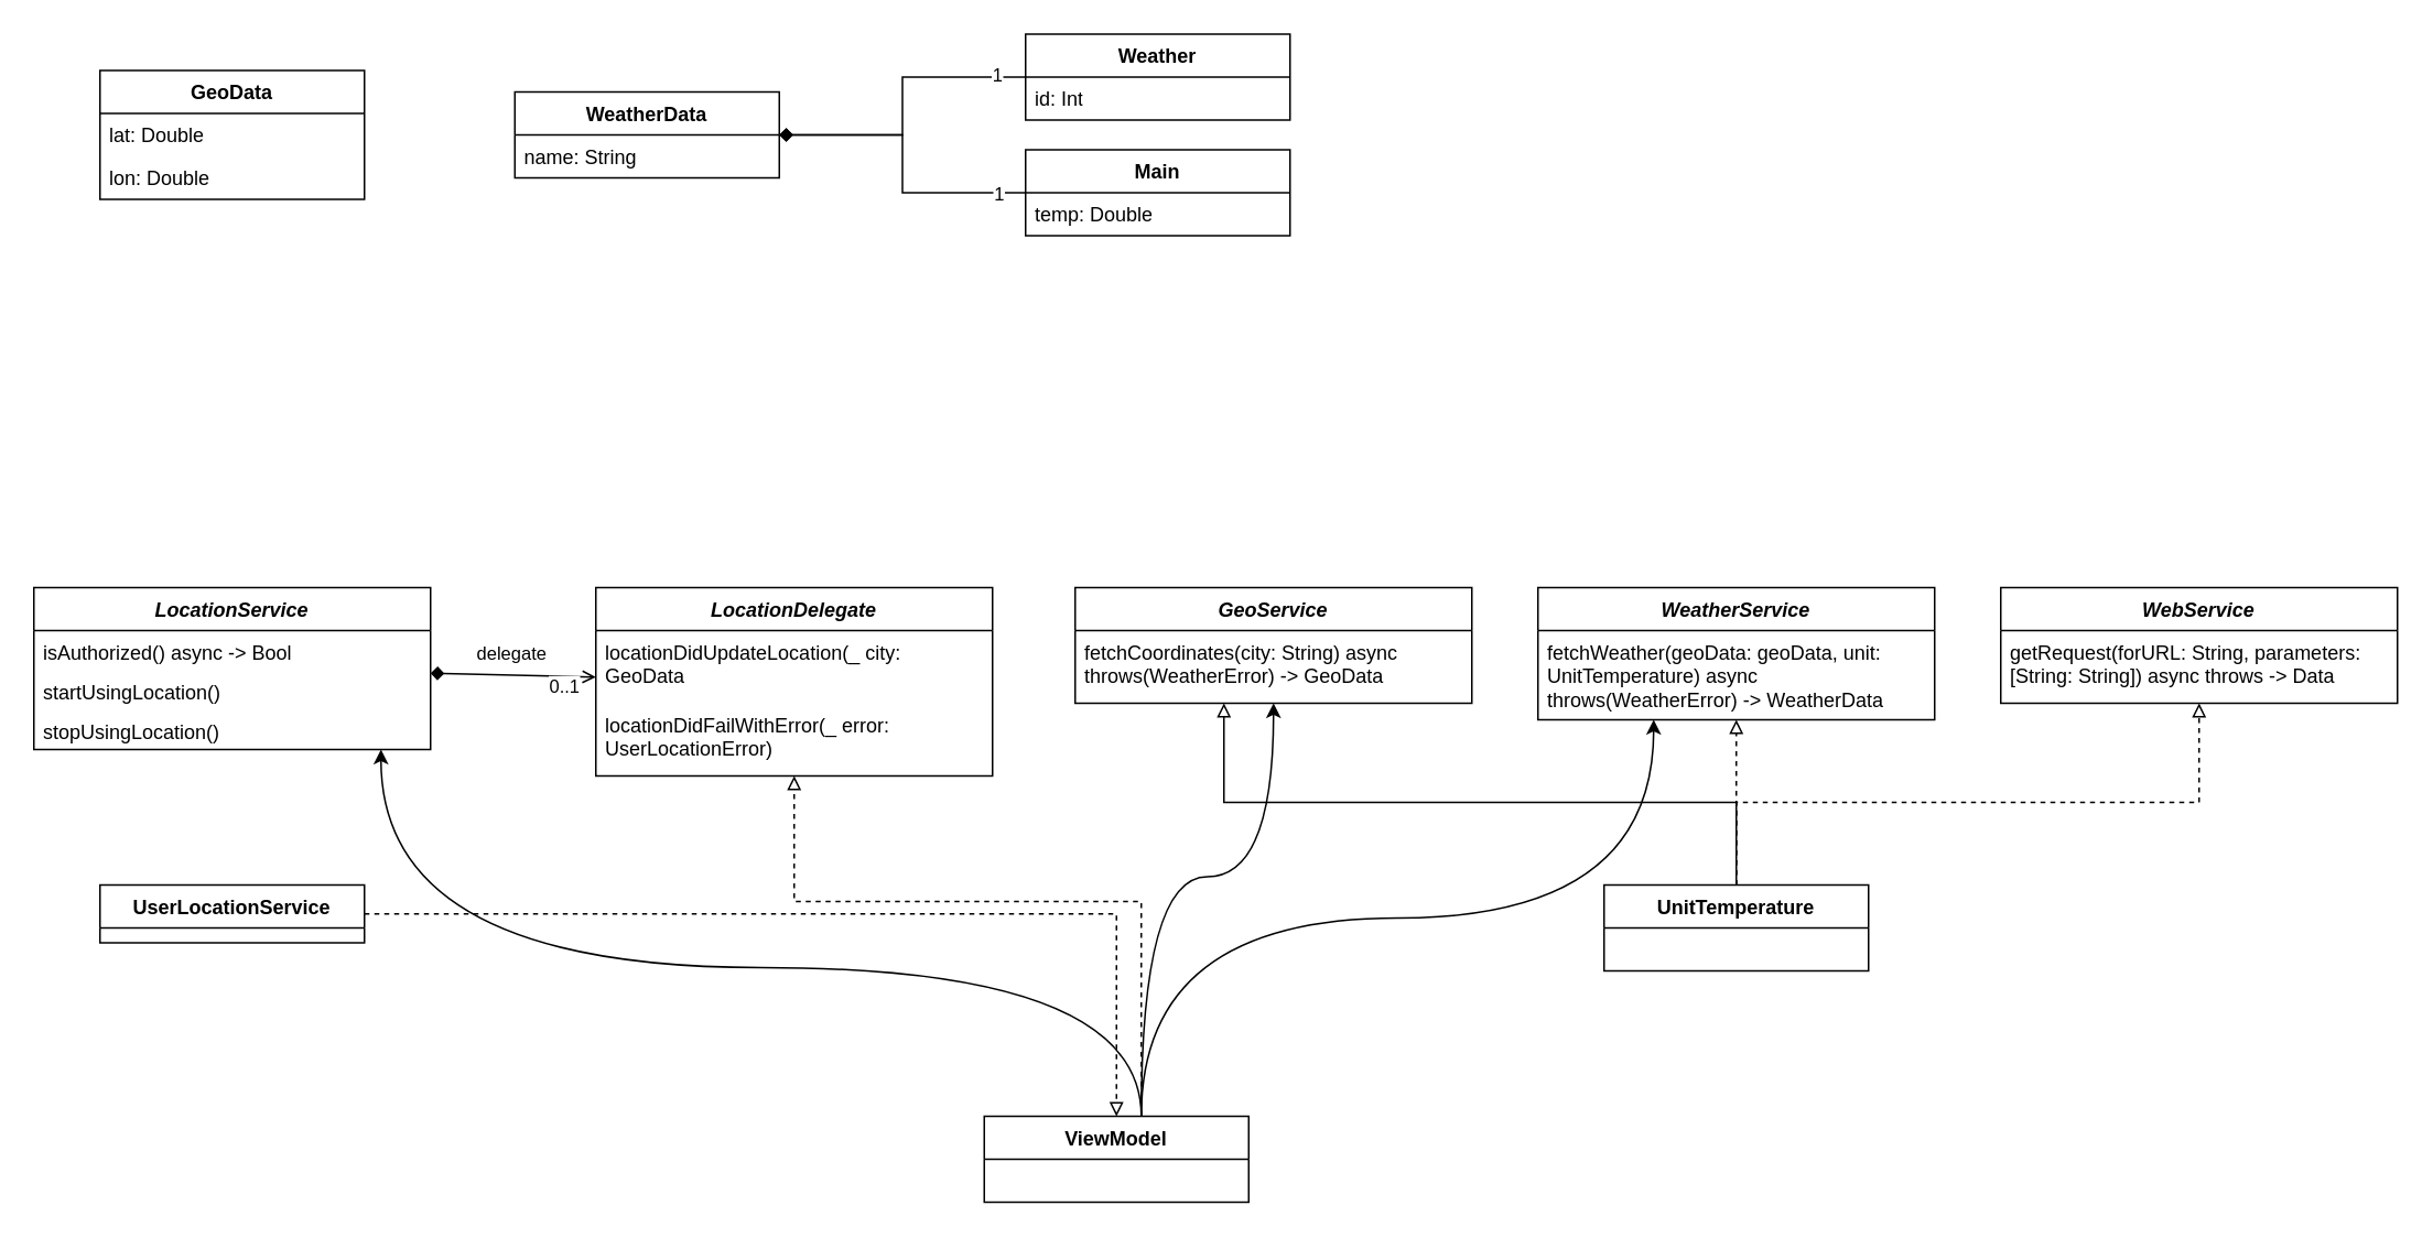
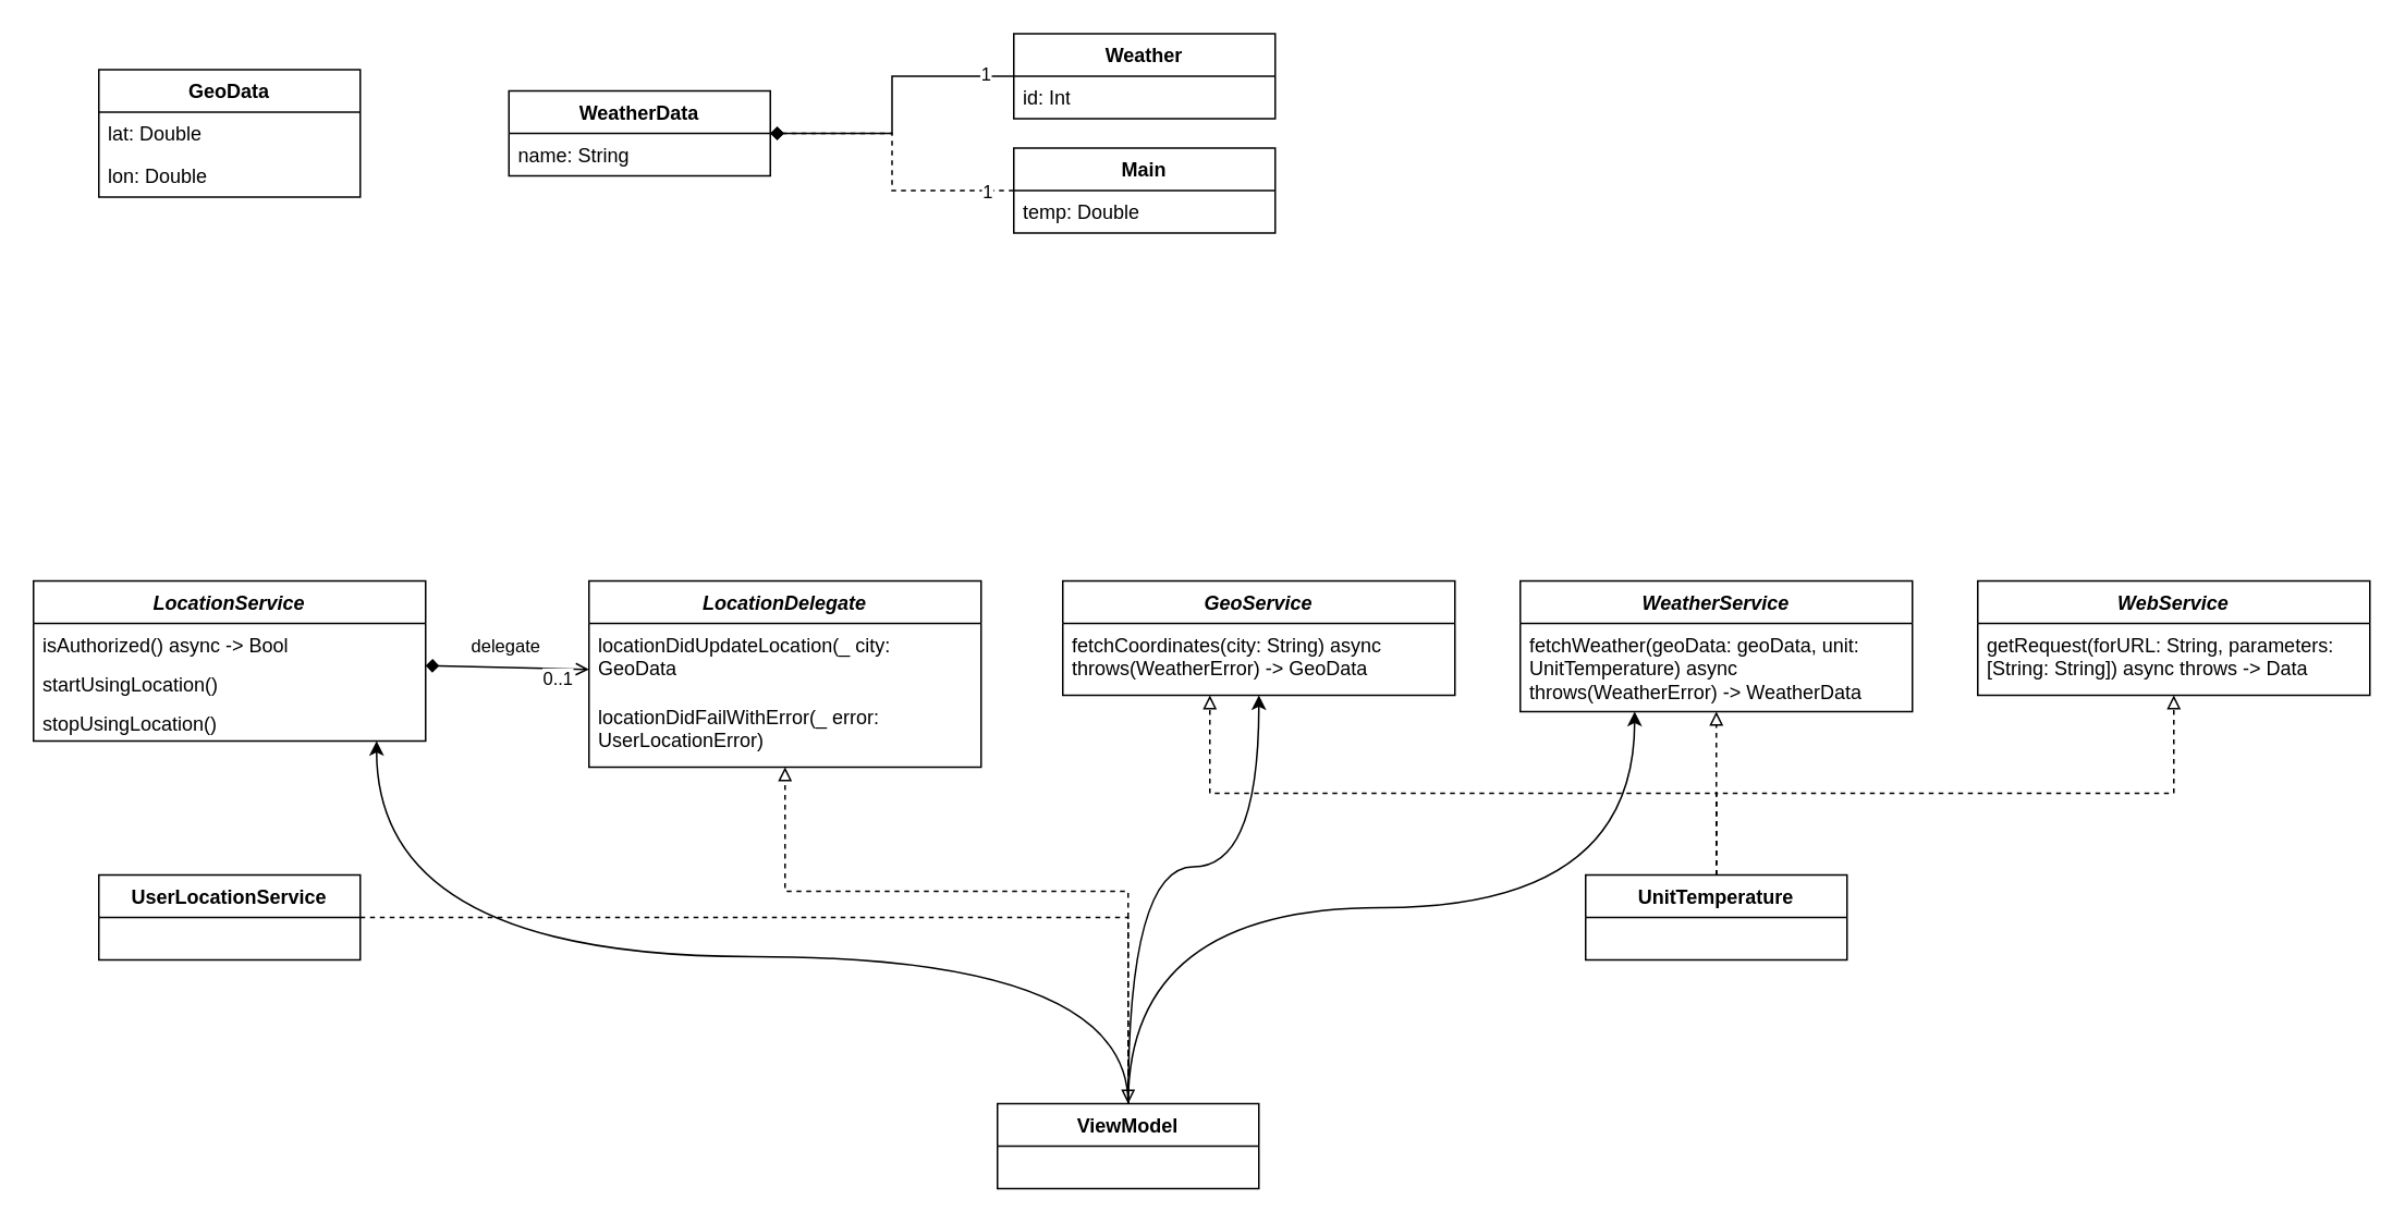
  <mxCell id="0" />
  <mxCell id="1" parent="0" />
  <mxCell id="2" value="&lt;i&gt;GeoService&lt;/i&gt;" style="swimlane;fontStyle=1;align=center;verticalAlign=top;childLayout=stackLayout;horizontal=1;startSize=26;horizontalStack=0;resizeParent=1;resizeParentMax=0;resizeLast=0;collapsible=1;marginBottom=0;whiteSpace=wrap;html=1;" parent="1" vertex="1"><mxGeometry x="650" y="355" width="240" height="70" as="geometry" /></mxCell>
  <mxCell id="3" value="fetchCoordinates(city: String)&amp;nbsp;async throws(WeatherError)&lt;span style=&quot;background-color: transparent; color: light-dark(rgb(0, 0, 0), rgb(255, 255, 255));&quot;&gt;&amp;nbsp;-&amp;gt; GeoData&lt;/span&gt;" style="text;strokeColor=none;fillColor=none;align=left;verticalAlign=top;spacingLeft=4;spacingRight=4;overflow=hidden;rotatable=0;points=[[0,0.5],[1,0.5]];portConstraint=eastwest;whiteSpace=wrap;html=1;" parent="2" vertex="1"><mxGeometry y="26" width="240" height="44" as="geometry" /></mxCell>
  <mxCell id="4" value="&lt;i&gt;WeatherService&lt;/i&gt;" style="swimlane;fontStyle=1;align=center;verticalAlign=top;childLayout=stackLayout;horizontal=1;startSize=26;horizontalStack=0;resizeParent=1;resizeParentMax=0;resizeLast=0;collapsible=1;marginBottom=0;whiteSpace=wrap;html=1;" parent="1" vertex="1"><mxGeometry x="930" y="355" width="240" height="80" as="geometry" /></mxCell>
  <mxCell id="5" value="fetchWeather(geoData: geoData, unit: UnitTemperature)&amp;nbsp;async throws(WeatherError) -&amp;gt; WeatherData" style="text;strokeColor=none;fillColor=none;align=left;verticalAlign=top;spacingLeft=4;spacingRight=4;overflow=hidden;rotatable=0;points=[[0,0.5],[1,0.5]];portConstraint=eastwest;whiteSpace=wrap;html=1;" parent="4" vertex="1"><mxGeometry y="26" width="240" height="54" as="geometry" /></mxCell>
  <mxCell id="6" value="&lt;i&gt;WebService&lt;/i&gt;" style="swimlane;fontStyle=1;align=center;verticalAlign=top;childLayout=stackLayout;horizontal=1;startSize=26;horizontalStack=0;resizeParent=1;resizeParentMax=0;resizeLast=0;collapsible=1;marginBottom=0;whiteSpace=wrap;html=1;" parent="1" vertex="1"><mxGeometry x="1210" y="355" width="240" height="70" as="geometry" /></mxCell>
  <mxCell id="7" value="getRequest(forURL: String, parameters: [String: String]) async throws -&amp;gt; Data" style="text;strokeColor=none;fillColor=none;align=left;verticalAlign=top;spacingLeft=4;spacingRight=4;overflow=hidden;rotatable=0;points=[[0,0.5],[1,0.5]];portConstraint=eastwest;whiteSpace=wrap;html=1;" parent="6" vertex="1"><mxGeometry y="26" width="240" height="44" as="geometry" /></mxCell>
- <mxCell id="8" style="edgeStyle=orthogonalEdgeStyle;rounded=0;orthogonalLoop=1;jettySize=auto;html=1;dashed=0;endArrow=block;endFill=0;" parent="1" source="11" target="2" edge="1"><mxGeometry relative="1" as="geometry"><Array as="points"><mxPoint x="1050" y="485" /><mxPoint x="740" y="485" /></Array></mxGeometry></mxCell>
+ <mxCell id="8" style="edgeStyle=orthogonalEdgeStyle;rounded=0;orthogonalLoop=1;jettySize=auto;html=1;dashed=1;endArrow=block;endFill=0;" parent="1" source="11" target="2" edge="1"><mxGeometry relative="1" as="geometry"><Array as="points"><mxPoint x="1050" y="485" /><mxPoint x="740" y="485" /></Array></mxGeometry></mxCell>
  <mxCell id="9" style="edgeStyle=orthogonalEdgeStyle;rounded=0;orthogonalLoop=1;jettySize=auto;html=1;endArrow=block;endFill=0;dashed=1;" parent="1" source="11" target="4" edge="1"><mxGeometry relative="1" as="geometry" /></mxCell>
  <mxCell id="10" style="edgeStyle=orthogonalEdgeStyle;rounded=0;orthogonalLoop=1;jettySize=auto;html=1;dashed=1;endArrow=block;endFill=0;" parent="1" source="11" target="6" edge="1"><mxGeometry relative="1" as="geometry"><Array as="points"><mxPoint x="1050" y="485" /><mxPoint x="1330" y="485" /></Array></mxGeometry></mxCell>
  <mxCell id="11" value="UnitTemperature" style="swimlane;fontStyle=1;align=center;verticalAlign=top;childLayout=stackLayout;horizontal=1;startSize=26;horizontalStack=0;resizeParent=1;resizeParentMax=0;resizeLast=0;collapsible=1;marginBottom=0;whiteSpace=wrap;html=1;" parent="1" vertex="1"><mxGeometry x="970" y="535" width="160" height="52" as="geometry" /></mxCell>
  <mxCell id="12" style="rounded=0;orthogonalLoop=1;jettySize=auto;html=1;endArrow=open;endFill=0;startArrow=diamond;startFill=1;" edge="1" parent="1" source="15" target="19"><mxGeometry relative="1" as="geometry" /></mxCell>
  <mxCell id="13" value="delegate" style="edgeLabel;html=1;align=center;verticalAlign=middle;resizable=0;points=[];" vertex="1" connectable="0" parent="12"><mxGeometry x="-0.034" y="2" relative="1" as="geometry"><mxPoint y="-11" as="offset" /></mxGeometry></mxCell>
  <mxCell id="14" value="0..1" style="edgeLabel;html=1;align=center;verticalAlign=middle;resizable=0;points=[];" vertex="1" connectable="0" parent="12"><mxGeometry x="0.821" y="2" relative="1" as="geometry"><mxPoint x="-11" y="8" as="offset" /></mxGeometry></mxCell>
  <mxCell id="15" value="&lt;i&gt;LocationService&lt;/i&gt;" style="swimlane;fontStyle=1;align=center;verticalAlign=top;childLayout=stackLayout;horizontal=1;startSize=26;horizontalStack=0;resizeParent=1;resizeParentMax=0;resizeLast=0;collapsible=1;marginBottom=0;whiteSpace=wrap;html=1;" vertex="1" parent="1"><mxGeometry x="20" y="355" width="240" height="98" as="geometry" /></mxCell>
  <mxCell id="16" value="isAuthorized() async -&amp;gt; Bool" style="text;strokeColor=none;fillColor=none;align=left;verticalAlign=top;spacingLeft=4;spacingRight=4;overflow=hidden;rotatable=0;points=[[0,0.5],[1,0.5]];portConstraint=eastwest;whiteSpace=wrap;html=1;" vertex="1" parent="15"><mxGeometry y="26" width="240" height="24" as="geometry" /></mxCell>
  <mxCell id="17" value="startUsingLocation()" style="text;strokeColor=none;fillColor=none;align=left;verticalAlign=top;spacingLeft=4;spacingRight=4;overflow=hidden;rotatable=0;points=[[0,0.5],[1,0.5]];portConstraint=eastwest;whiteSpace=wrap;html=1;" vertex="1" parent="15"><mxGeometry y="50" width="240" height="24" as="geometry" /></mxCell>
  <mxCell id="18" value="stopUsingLocation()" style="text;strokeColor=none;fillColor=none;align=left;verticalAlign=top;spacingLeft=4;spacingRight=4;overflow=hidden;rotatable=0;points=[[0,0.5],[1,0.5]];portConstraint=eastwest;whiteSpace=wrap;html=1;" vertex="1" parent="15"><mxGeometry y="74" width="240" height="24" as="geometry" /></mxCell>
  <mxCell id="19" value="&lt;i&gt;LocationDelegate&lt;/i&gt;" style="swimlane;fontStyle=1;align=center;verticalAlign=top;childLayout=stackLayout;horizontal=1;startSize=26;horizontalStack=0;resizeParent=1;resizeParentMax=0;resizeLast=0;collapsible=1;marginBottom=0;whiteSpace=wrap;html=1;" vertex="1" parent="1"><mxGeometry x="360" y="355" width="240" height="114" as="geometry" /></mxCell>
  <mxCell id="20" value="locationDidUpdateLocation(_ city: GeoData" style="text;strokeColor=none;fillColor=none;align=left;verticalAlign=top;spacingLeft=4;spacingRight=4;overflow=hidden;rotatable=0;points=[[0,0.5],[1,0.5]];portConstraint=eastwest;whiteSpace=wrap;html=1;" vertex="1" parent="19"><mxGeometry y="26" width="240" height="44" as="geometry" /></mxCell>
  <mxCell id="21" value="locationDidFailWithError(_ error: UserLocationError)" style="text;strokeColor=none;fillColor=none;align=left;verticalAlign=top;spacingLeft=4;spacingRight=4;overflow=hidden;rotatable=0;points=[[0,0.5],[1,0.5]];portConstraint=eastwest;whiteSpace=wrap;html=1;" vertex="1" parent="19"><mxGeometry y="70" width="240" height="44" as="geometry" /></mxCell>
  <mxCell id="22" style="edgeStyle=orthogonalEdgeStyle;rounded=0;orthogonalLoop=1;jettySize=auto;html=1;dashed=1;endArrow=block;endFill=0;" edge="1" parent="1" source="23" target="28"><mxGeometry relative="1" as="geometry" /></mxCell>
- <mxCell id="23" value="UserLocationService" style="swimlane;fontStyle=1;align=center;verticalAlign=top;childLayout=stackLayout;horizontal=1;startSize=26;horizontalStack=0;resizeParent=1;resizeParentMax=0;resizeLast=0;collapsible=1;marginBottom=0;whiteSpace=wrap;html=1;" vertex="1" parent="1"><mxGeometry x="60" y="535" width="160" height="35" as="geometry" /></mxCell>
+ <mxCell id="23" value="UserLocationService" style="swimlane;fontStyle=1;align=center;verticalAlign=top;childLayout=stackLayout;horizontal=1;startSize=26;horizontalStack=0;resizeParent=1;resizeParentMax=0;resizeLast=0;collapsible=1;marginBottom=0;whiteSpace=wrap;html=1;" vertex="1" parent="1"><mxGeometry x="60" y="535" width="160" height="52" as="geometry" /></mxCell>
  <mxCell id="24" style="edgeStyle=orthogonalEdgeStyle;rounded=0;orthogonalLoop=1;jettySize=auto;html=1;dashed=1;endArrow=block;endFill=0;" edge="1" parent="1" source="28" target="19"><mxGeometry relative="1" as="geometry"><Array as="points"><mxPoint x="690" y="545" /><mxPoint x="480" y="545" /></Array></mxGeometry></mxCell>
  <mxCell id="25" style="edgeStyle=orthogonalEdgeStyle;rounded=0;orthogonalLoop=1;jettySize=auto;html=1;elbow=vertical;curved=1;" edge="1" parent="1" source="28" target="2"><mxGeometry relative="1" as="geometry"><Array as="points"><mxPoint x="690" y="530" /><mxPoint x="770" y="530" /></Array></mxGeometry></mxCell>
  <mxCell id="26" style="edgeStyle=orthogonalEdgeStyle;rounded=0;orthogonalLoop=1;jettySize=auto;html=1;elbow=vertical;curved=1;" edge="1" parent="1" source="28" target="4"><mxGeometry relative="1" as="geometry"><Array as="points"><mxPoint x="690" y="555" /><mxPoint x="1000" y="555" /></Array></mxGeometry></mxCell>
  <mxCell id="27" style="edgeStyle=orthogonalEdgeStyle;rounded=0;orthogonalLoop=1;jettySize=auto;html=1;curved=1;" edge="1" parent="1" source="28" target="15"><mxGeometry relative="1" as="geometry"><Array as="points"><mxPoint x="690" y="585" /><mxPoint x="230" y="585" /></Array></mxGeometry></mxCell>
- <mxCell id="28" value="ViewModel" style="swimlane;fontStyle=1;align=center;verticalAlign=top;childLayout=stackLayout;horizontal=1;startSize=26;horizontalStack=0;resizeParent=1;resizeParentMax=0;resizeLast=0;collapsible=1;marginBottom=0;whiteSpace=wrap;html=1;" vertex="1" parent="1"><mxGeometry x="595" y="675" width="160" height="52" as="geometry" /></mxCell>
+ <mxCell id="28" value="ViewModel" style="swimlane;fontStyle=1;align=center;verticalAlign=top;childLayout=stackLayout;horizontal=1;startSize=26;horizontalStack=0;resizeParent=1;resizeParentMax=0;resizeLast=0;collapsible=1;marginBottom=0;whiteSpace=wrap;html=1;" vertex="1" parent="1"><mxGeometry x="610" y="675" width="160" height="52" as="geometry" /></mxCell>
  <mxCell id="29" value="GeoData" style="swimlane;fontStyle=1;align=center;verticalAlign=top;childLayout=stackLayout;horizontal=1;startSize=26;horizontalStack=0;resizeParent=1;resizeParentMax=0;resizeLast=0;collapsible=1;marginBottom=0;whiteSpace=wrap;html=1;" vertex="1" parent="1"><mxGeometry x="60" y="42" width="160" height="78" as="geometry" /></mxCell>
  <mxCell id="30" value="lat: Double" style="text;strokeColor=none;fillColor=none;align=left;verticalAlign=top;spacingLeft=4;spacingRight=4;overflow=hidden;rotatable=0;points=[[0,0.5],[1,0.5]];portConstraint=eastwest;whiteSpace=wrap;html=1;" vertex="1" parent="29"><mxGeometry y="26" width="160" height="26" as="geometry" /></mxCell>
  <mxCell id="31" value="lon: Double" style="text;strokeColor=none;fillColor=none;align=left;verticalAlign=top;spacingLeft=4;spacingRight=4;overflow=hidden;rotatable=0;points=[[0,0.5],[1,0.5]];portConstraint=eastwest;whiteSpace=wrap;html=1;" vertex="1" parent="29"><mxGeometry y="52" width="160" height="26" as="geometry" /></mxCell>
  <mxCell id="32" style="edgeStyle=orthogonalEdgeStyle;rounded=0;orthogonalLoop=1;jettySize=auto;html=1;endArrow=diamond;endFill=1;" edge="1" parent="1" source="38" target="36"><mxGeometry relative="1" as="geometry" /></mxCell>
  <mxCell id="33" value="1" style="edgeLabel;html=1;align=center;verticalAlign=middle;resizable=0;points=[];" vertex="1" connectable="0" parent="32"><mxGeometry x="-0.799" y="-2" relative="1" as="geometry"><mxPoint as="offset" /></mxGeometry></mxCell>
- <mxCell id="34" style="edgeStyle=orthogonalEdgeStyle;rounded=0;orthogonalLoop=1;jettySize=auto;html=1;endArrow=diamond;endFill=1;" edge="1" parent="1" source="40" target="36"><mxGeometry relative="1" as="geometry" /></mxCell>
+ <mxCell id="34" style="edgeStyle=orthogonalEdgeStyle;rounded=0;orthogonalLoop=1;jettySize=auto;html=1;endArrow=diamond;endFill=1;dashed=1;" edge="1" parent="1" source="40" target="36"><mxGeometry relative="1" as="geometry" /></mxCell>
  <mxCell id="35" value="1" style="edgeLabel;html=1;align=center;verticalAlign=middle;resizable=0;points=[];" vertex="1" connectable="0" parent="34"><mxGeometry x="-0.81" relative="1" as="geometry"><mxPoint as="offset" /></mxGeometry></mxCell>
  <mxCell id="36" value="WeatherData" style="swimlane;fontStyle=1;align=center;verticalAlign=top;childLayout=stackLayout;horizontal=1;startSize=26;horizontalStack=0;resizeParent=1;resizeParentMax=0;resizeLast=0;collapsible=1;marginBottom=0;whiteSpace=wrap;html=1;" vertex="1" parent="1"><mxGeometry x="311" y="55" width="160" height="52" as="geometry" /></mxCell>
  <mxCell id="37" value="name: String" style="text;strokeColor=none;fillColor=none;align=left;verticalAlign=top;spacingLeft=4;spacingRight=4;overflow=hidden;rotatable=0;points=[[0,0.5],[1,0.5]];portConstraint=eastwest;whiteSpace=wrap;html=1;" vertex="1" parent="36"><mxGeometry y="26" width="160" height="26" as="geometry" /></mxCell>
  <mxCell id="38" value="Weather" style="swimlane;fontStyle=1;align=center;verticalAlign=top;childLayout=stackLayout;horizontal=1;startSize=26;horizontalStack=0;resizeParent=1;resizeParentMax=0;resizeLast=0;collapsible=1;marginBottom=0;whiteSpace=wrap;html=1;" vertex="1" parent="1"><mxGeometry x="620" y="20" width="160" height="52" as="geometry" /></mxCell>
  <mxCell id="39" value="id: Int" style="text;strokeColor=none;fillColor=none;align=left;verticalAlign=top;spacingLeft=4;spacingRight=4;overflow=hidden;rotatable=0;points=[[0,0.5],[1,0.5]];portConstraint=eastwest;whiteSpace=wrap;html=1;" vertex="1" parent="38"><mxGeometry y="26" width="160" height="26" as="geometry" /></mxCell>
  <mxCell id="40" value="Main" style="swimlane;fontStyle=1;align=center;verticalAlign=top;childLayout=stackLayout;horizontal=1;startSize=26;horizontalStack=0;resizeParent=1;resizeParentMax=0;resizeLast=0;collapsible=1;marginBottom=0;whiteSpace=wrap;html=1;" vertex="1" parent="1"><mxGeometry x="620" y="90" width="160" height="52" as="geometry" /></mxCell>
  <mxCell id="41" value="temp: Double" style="text;strokeColor=none;fillColor=none;align=left;verticalAlign=top;spacingLeft=4;spacingRight=4;overflow=hidden;rotatable=0;points=[[0,0.5],[1,0.5]];portConstraint=eastwest;whiteSpace=wrap;html=1;" vertex="1" parent="40"><mxGeometry y="26" width="160" height="26" as="geometry" /></mxCell>
